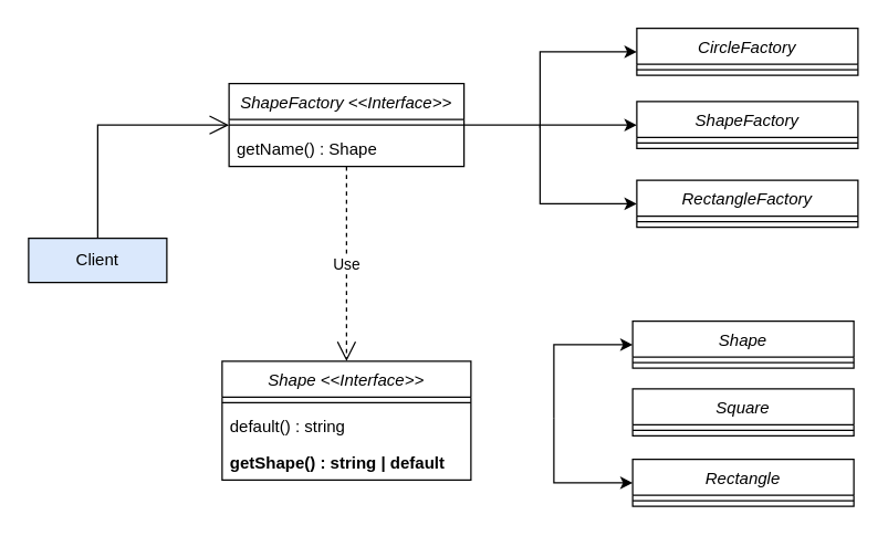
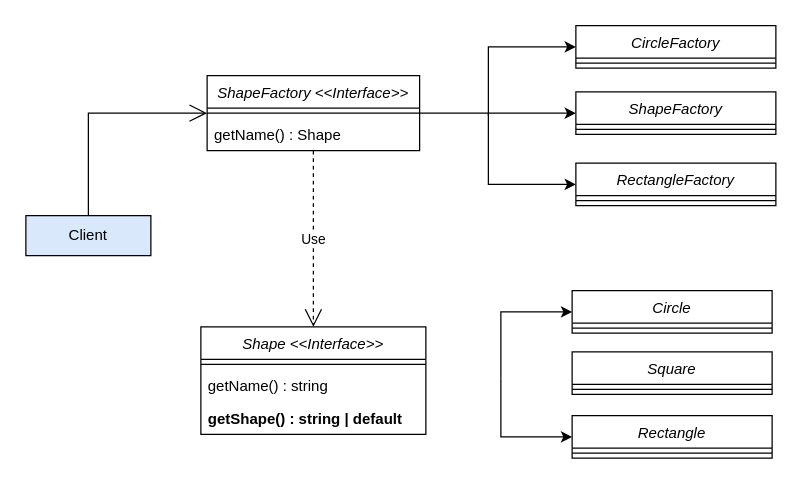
  <mxCell id="0" />
  <mxCell id="1" parent="0" />
  <mxCell id="2" value="ShapeFactory &lt;&lt;Interface&gt;&gt;" style="swimlane;fontStyle=2;align=center;verticalAlign=top;childLayout=stackLayout;horizontal=1;startSize=26;horizontalStack=0;resizeParent=1;resizeLast=0;collapsible=1;marginBottom=0;rounded=0;shadow=0;strokeWidth=1;" parent="1" vertex="1"><mxGeometry x="165" y="60" width="170" height="60" as="geometry"><mxRectangle x="230" y="140" width="160" height="26" as="alternateBounds" /></mxGeometry></mxCell>
  <mxCell id="3" value="" style="line;html=1;strokeWidth=1;align=left;verticalAlign=middle;spacingTop=-1;spacingLeft=3;spacingRight=3;rotatable=0;labelPosition=right;points=[];portConstraint=eastwest;" parent="2" vertex="1"><mxGeometry y="26" width="170" height="8" as="geometry" /></mxCell>
  <mxCell id="4" value="getName() : Shape" style="text;align=left;verticalAlign=top;spacingLeft=4;spacingRight=4;overflow=hidden;rotatable=0;points=[[0,0.5],[1,0.5]];portConstraint=eastwest;" parent="2" vertex="1"><mxGeometry y="34" width="170" height="26" as="geometry" /></mxCell>
  <mxCell id="5" value="ShapeFactory" style="swimlane;fontStyle=2;align=center;verticalAlign=top;childLayout=stackLayout;horizontal=1;startSize=26;horizontalStack=0;resizeParent=1;resizeLast=0;collapsible=1;marginBottom=0;rounded=0;shadow=0;strokeWidth=1;" vertex="1" parent="1"><mxGeometry x="460" y="73" width="160" height="34" as="geometry"><mxRectangle x="230" y="140" width="160" height="26" as="alternateBounds" /></mxGeometry></mxCell>
  <mxCell id="6" value="" style="line;html=1;strokeWidth=1;align=left;verticalAlign=middle;spacingTop=-1;spacingLeft=3;spacingRight=3;rotatable=0;labelPosition=right;points=[];portConstraint=eastwest;" vertex="1" parent="5"><mxGeometry y="26" width="160" height="8" as="geometry" /></mxCell>
  <mxCell id="7" value="CircleFactory" style="swimlane;fontStyle=2;align=center;verticalAlign=top;childLayout=stackLayout;horizontal=1;startSize=26;horizontalStack=0;resizeParent=1;resizeLast=0;collapsible=1;marginBottom=0;rounded=0;shadow=0;strokeWidth=1;" vertex="1" parent="1"><mxGeometry x="460" y="20" width="160" height="34" as="geometry"><mxRectangle x="230" y="140" width="160" height="26" as="alternateBounds" /></mxGeometry></mxCell>
  <mxCell id="8" value="" style="line;html=1;strokeWidth=1;align=left;verticalAlign=middle;spacingTop=-1;spacingLeft=3;spacingRight=3;rotatable=0;labelPosition=right;points=[];portConstraint=eastwest;" vertex="1" parent="7"><mxGeometry y="26" width="160" height="8" as="geometry" /></mxCell>
  <mxCell id="9" value="RectangleFactory" style="swimlane;fontStyle=2;align=center;verticalAlign=top;childLayout=stackLayout;horizontal=1;startSize=26;horizontalStack=0;resizeParent=1;resizeLast=0;collapsible=1;marginBottom=0;rounded=0;shadow=0;strokeWidth=1;" vertex="1" parent="1"><mxGeometry x="460" y="130" width="160" height="34" as="geometry"><mxRectangle x="230" y="140" width="160" height="26" as="alternateBounds" /></mxGeometry></mxCell>
  <mxCell id="10" value="" style="line;html=1;strokeWidth=1;align=left;verticalAlign=middle;spacingTop=-1;spacingLeft=3;spacingRight=3;rotatable=0;labelPosition=right;points=[];portConstraint=eastwest;" vertex="1" parent="9"><mxGeometry y="26" width="160" height="8" as="geometry" /></mxCell>
  <mxCell id="11" value="" style="endArrow=classic;html=1;rounded=0;entryX=0;entryY=0.5;entryDx=0;entryDy=0;exitX=1;exitY=0.5;exitDx=0;exitDy=0;" edge="1" parent="1" source="2" target="5"><mxGeometry width="50" height="50" relative="1" as="geometry"><mxPoint x="270" y="182" as="sourcePoint" /><mxPoint x="320" y="132" as="targetPoint" /></mxGeometry></mxCell>
  <mxCell id="12" value="" style="endArrow=classic;html=1;rounded=0;entryX=0;entryY=0.5;entryDx=0;entryDy=0;" edge="1" parent="1" target="7"><mxGeometry width="50" height="50" relative="1" as="geometry"><mxPoint x="390" y="92" as="sourcePoint" /><mxPoint x="450" y="42" as="targetPoint" /><Array as="points"><mxPoint x="390" y="37" /></Array></mxGeometry></mxCell>
  <mxCell id="13" value="" style="endArrow=classic;html=1;rounded=0;entryX=0;entryY=0.5;entryDx=0;entryDy=0;" edge="1" parent="1" target="9"><mxGeometry width="50" height="50" relative="1" as="geometry"><mxPoint x="390" y="90" as="sourcePoint" /><mxPoint x="330" y="130" as="targetPoint" /><Array as="points"><mxPoint x="390" y="147" /></Array></mxGeometry></mxCell>
  <mxCell id="14" value="Shape &lt;&lt;Interface&gt;&gt;" style="swimlane;fontStyle=2;align=center;verticalAlign=top;childLayout=stackLayout;horizontal=1;startSize=26;horizontalStack=0;resizeParent=1;resizeLast=0;collapsible=1;marginBottom=0;rounded=0;shadow=0;strokeWidth=1;" vertex="1" parent="1"><mxGeometry x="160" y="261" width="180" height="86" as="geometry"><mxRectangle x="230" y="140" width="160" height="26" as="alternateBounds" /></mxGeometry></mxCell>
  <mxCell id="15" value="" style="line;html=1;strokeWidth=1;align=left;verticalAlign=middle;spacingTop=-1;spacingLeft=3;spacingRight=3;rotatable=0;labelPosition=right;points=[];portConstraint=eastwest;" vertex="1" parent="14"><mxGeometry y="26" width="180" height="8" as="geometry" /></mxCell>
- <mxCell id="16" value="default() : string" style="text;align=left;verticalAlign=top;spacingLeft=4;spacingRight=4;overflow=hidden;rotatable=0;points=[[0,0.5],[1,0.5]];portConstraint=eastwest;" vertex="1" parent="14"><mxGeometry y="34" width="180" height="26" as="geometry" /></mxCell>
+ <mxCell id="16" value="getName() : string" style="text;align=left;verticalAlign=top;spacingLeft=4;spacingRight=4;overflow=hidden;rotatable=0;points=[[0,0.5],[1,0.5]];portConstraint=eastwest;" vertex="1" parent="14"><mxGeometry y="34" width="180" height="26" as="geometry" /></mxCell>
  <mxCell id="17" value="getShape() : string | default" style="text;align=left;verticalAlign=top;spacingLeft=4;spacingRight=4;overflow=hidden;rotatable=0;points=[[0,0.5],[1,0.5]];portConstraint=eastwest;fontStyle=1" vertex="1" parent="14"><mxGeometry y="60" width="180" height="26" as="geometry" /></mxCell>
  <mxCell id="18" value="Square" style="swimlane;fontStyle=2;align=center;verticalAlign=top;childLayout=stackLayout;horizontal=1;startSize=26;horizontalStack=0;resizeParent=1;resizeLast=0;collapsible=1;marginBottom=0;rounded=0;shadow=0;strokeWidth=1;" vertex="1" parent="1"><mxGeometry x="457" y="281" width="160" height="34" as="geometry"><mxRectangle x="230" y="140" width="160" height="26" as="alternateBounds" /></mxGeometry></mxCell>
  <mxCell id="19" value="" style="line;html=1;strokeWidth=1;align=left;verticalAlign=middle;spacingTop=-1;spacingLeft=3;spacingRight=3;rotatable=0;labelPosition=right;points=[];portConstraint=eastwest;" vertex="1" parent="18"><mxGeometry y="26" width="160" height="8" as="geometry" /></mxCell>
- <mxCell id="20" value="Shape" style="swimlane;fontStyle=2;align=center;verticalAlign=top;childLayout=stackLayout;horizontal=1;startSize=26;horizontalStack=0;resizeParent=1;resizeLast=0;collapsible=1;marginBottom=0;rounded=0;shadow=0;strokeWidth=1;" vertex="1" parent="1"><mxGeometry x="457" y="232" width="160" height="34" as="geometry"><mxRectangle x="230" y="140" width="160" height="26" as="alternateBounds" /></mxGeometry></mxCell>
+ <mxCell id="20" value="Circle" style="swimlane;fontStyle=2;align=center;verticalAlign=top;childLayout=stackLayout;horizontal=1;startSize=26;horizontalStack=0;resizeParent=1;resizeLast=0;collapsible=1;marginBottom=0;rounded=0;shadow=0;strokeWidth=1;" vertex="1" parent="1"><mxGeometry x="457" y="232" width="160" height="34" as="geometry"><mxRectangle x="230" y="140" width="160" height="26" as="alternateBounds" /></mxGeometry></mxCell>
  <mxCell id="21" value="" style="line;html=1;strokeWidth=1;align=left;verticalAlign=middle;spacingTop=-1;spacingLeft=3;spacingRight=3;rotatable=0;labelPosition=right;points=[];portConstraint=eastwest;" vertex="1" parent="20"><mxGeometry y="26" width="160" height="8" as="geometry" /></mxCell>
  <mxCell id="22" value="Rectangle" style="swimlane;fontStyle=2;align=center;verticalAlign=top;childLayout=stackLayout;horizontal=1;startSize=26;horizontalStack=0;resizeParent=1;resizeLast=0;collapsible=1;marginBottom=0;rounded=0;shadow=0;strokeWidth=1;" vertex="1" parent="1"><mxGeometry x="457" y="332" width="160" height="34" as="geometry"><mxRectangle x="230" y="140" width="160" height="26" as="alternateBounds" /></mxGeometry></mxCell>
  <mxCell id="23" value="" style="line;html=1;strokeWidth=1;align=left;verticalAlign=middle;spacingTop=-1;spacingLeft=3;spacingRight=3;rotatable=0;labelPosition=right;points=[];portConstraint=eastwest;" vertex="1" parent="22"><mxGeometry y="26" width="160" height="8" as="geometry" /></mxCell>
  <mxCell id="24" value="" style="endArrow=classic;html=1;rounded=0;entryX=0;entryY=0.5;entryDx=0;entryDy=0;" edge="1" parent="1" target="20"><mxGeometry width="50" height="50" relative="1" as="geometry"><mxPoint x="400" y="302" as="sourcePoint" /><mxPoint x="220" y="192" as="targetPoint" /><Array as="points"><mxPoint x="400" y="249" /></Array></mxGeometry></mxCell>
  <mxCell id="25" value="" style="endArrow=classic;html=1;rounded=0;entryX=0;entryY=0.5;entryDx=0;entryDy=0;" edge="1" parent="1" target="22"><mxGeometry width="50" height="50" relative="1" as="geometry"><mxPoint x="400" y="302" as="sourcePoint" /><mxPoint x="447" y="259" as="targetPoint" /><Array as="points"><mxPoint x="400" y="349" /></Array></mxGeometry></mxCell>
  <mxCell id="26" value="Use" style="endArrow=open;endSize=12;dashed=1;html=1;rounded=0;entryX=0.5;entryY=0;entryDx=0;entryDy=0;exitX=0.5;exitY=1;exitDx=0;exitDy=0;" edge="1" parent="1" source="2" target="14"><mxGeometry width="160" relative="1" as="geometry"><mxPoint x="300" y="162" as="sourcePoint" /><mxPoint x="310" y="222" as="targetPoint" /></mxGeometry></mxCell>
  <mxCell id="27" value="Client" style="rounded=0;whiteSpace=wrap;html=1;fillColor=#dae8fc;" vertex="1" parent="1"><mxGeometry x="20" y="172" width="100" height="32" as="geometry" /></mxCell>
  <mxCell id="28" value="" style="endArrow=open;html=1;rounded=0;exitX=0.5;exitY=0;exitDx=0;exitDy=0;endSize=12;endFill=0;entryX=0;entryY=0.5;entryDx=0;entryDy=0;" edge="1" parent="1" source="27" target="2"><mxGeometry width="50" height="50" relative="1" as="geometry"><mxPoint x="290" y="242" as="sourcePoint" /><mxPoint x="130" y="112" as="targetPoint" /><Array as="points"><mxPoint x="70" y="90" /></Array></mxGeometry></mxCell>
